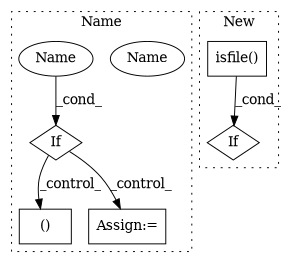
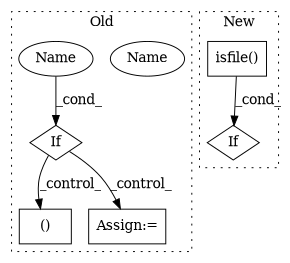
  digraph {
    node [a=96 l=3 s=1981 shape=box]
    n1 [a=54 l=19 label="()" s=2460]
    n2 [label=If s=1978 shape=diamond]
    n3 [a=68 label="Assign:=" s=2099]
    n4 [a=87 l=9 label=Name shape=ellipse]
    n5 [a=87 l=9 label=Name shape=ellipse]
    n6 [a=75 l="11,1" label="isfile()" s="1619,1634"]
    n7 [label=If s=1616 shape=diamond]
    subgraph cluster_1 {
-     label=Name
+     label=Old
      style=dotted
      n1
      n2
      n3
      n4
      n5
    }
    subgraph cluster_2 {
      label=New
      style=dotted
      n6
      n7
    }
    n2 -> n1 [label=_control_]
    n2 -> n3 [label=_control_]
    n5 -> n2 [label=_cond_]
    n6 -> n7 [label=_cond_]
  }
